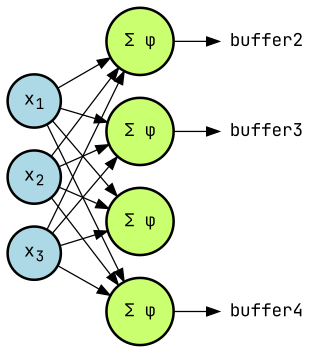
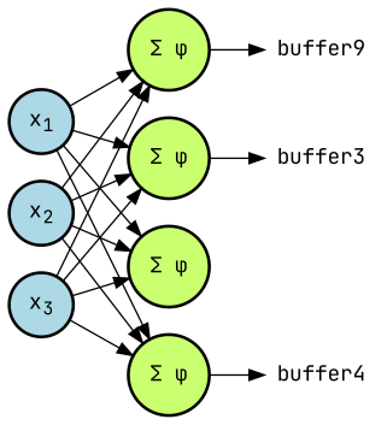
  digraph {
    fontname="JetBrains Mono"
    rankdir=LR
    splines=false
    node [fillcolor=darkolivegreen1 fontname="JetBrains Mono" penwidth=2 shape=circle style=filled]
    edge [fontname="JetBrains Mono"]
    n1 [fillcolor=lightblue label=<x<sub>1</sub>>]
    n2 [label="Σ φ"]
    n3 [label="Σ φ"]
    n4 [label="Σ φ"]
    n5 [label="Σ φ"]
-   buffer2 [shape=plaintext width=0 fillcolor="" penwidth="" style=""]
+   buffer2 [shape=plaintext width=0 label=buffer9 fillcolor="" penwidth="" style=""]
    buffer3 [shape=plaintext width=0 fillcolor="" penwidth="" style=""]
    buffer4 [shape=plaintext width=0 fillcolor="" penwidth="" style=""]
    n9 [fillcolor=lightblue label=<x<sub>2</sub>>]
    n10 [fillcolor=lightblue label=<x<sub>3</sub>>]
    n1 -> n2
    n1 -> n3
    n1 -> n4
    n1 -> n5
    n3 -> buffer2 [minlen=.1]
    n4 -> buffer3 [minlen=.1]
    n5 -> buffer4 [minlen=.1]
    n9 -> n2
    n9 -> n3
    n9 -> n4
    n9 -> n5
    n10 -> n2
    n10 -> n3
    n10 -> n4
    n10 -> n5
  }
